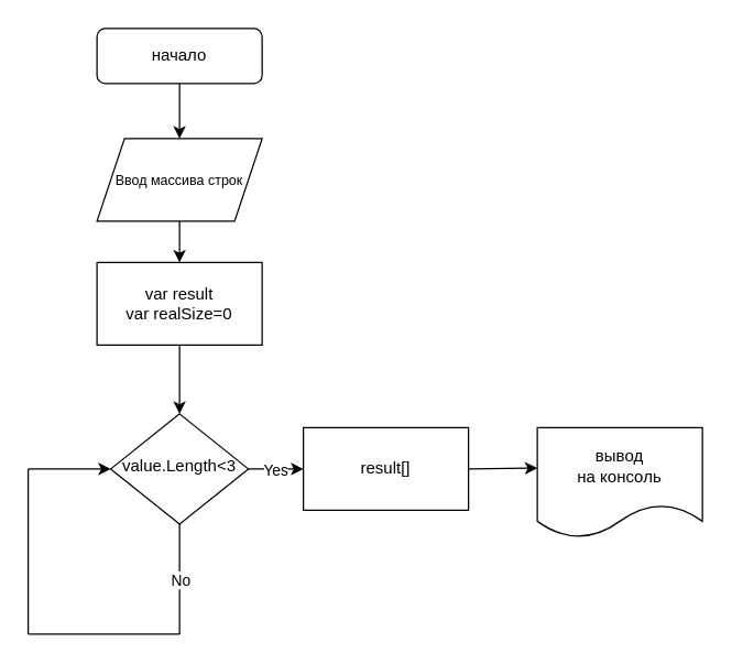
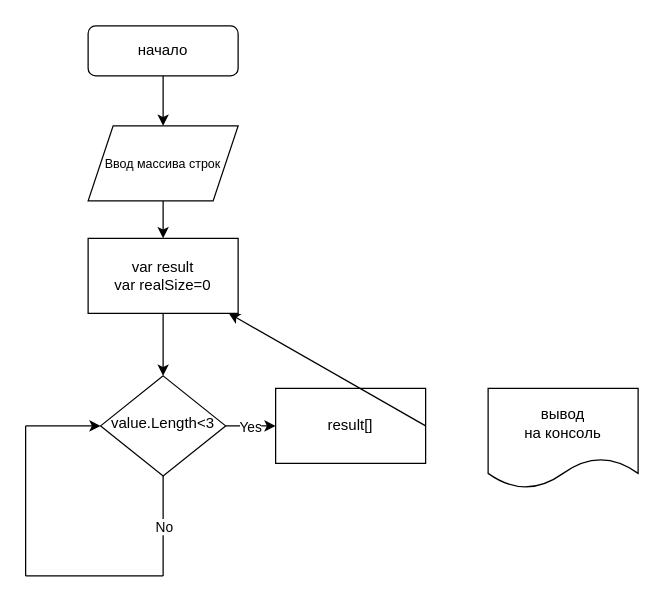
  <mxCell id="0" />
  <mxCell id="1" parent="0" />
  <mxCell id="2" value="начало" style="rounded=1;whiteSpace=wrap;html=1;fontSize=12;glass=0;strokeWidth=1;shadow=0;" parent="1" vertex="1"><mxGeometry x="70" width="120" height="40" as="geometry" y="20" /></mxCell>
  <mxCell id="3" value="value.Length&amp;lt;3" style="rhombus;whiteSpace=wrap;html=1;shadow=0;fontFamily=Helvetica;fontSize=12;align=center;strokeWidth=1;spacing=6;spacingTop=-4;" parent="1" vertex="1"><mxGeometry x="80" y="300" width="100" height="80" as="geometry" /></mxCell>
  <mxCell id="4" value="&lt;font style=&quot;font-size: 10px;&quot;&gt;Ввод массива строк&lt;/font&gt;" style="shape=parallelogram;perimeter=parallelogramPerimeter;whiteSpace=wrap;html=1;fixedSize=1;" parent="1" vertex="1"><mxGeometry x="70" y="100" width="120" height="60" as="geometry" /></mxCell>
  <mxCell id="5" value="вывод&lt;br&gt;на консоль" style="shape=document;whiteSpace=wrap;html=1;boundedLbl=1;" parent="1" vertex="1"><mxGeometry x="390" y="310" width="120" height="80" as="geometry" /></mxCell>
  <mxCell id="6" value="result[]" style="rounded=0;whiteSpace=wrap;html=1;" parent="1" vertex="1"><mxGeometry x="220" y="310" width="120" height="60" as="geometry" /></mxCell>
  <mxCell id="7" value="" style="endArrow=classic;html=1;rounded=0;exitX=1;exitY=0.5;exitDx=0;exitDy=0;entryX=0;entryY=0.5;entryDx=0;entryDy=0;" parent="1" source="3" target="6" edge="1"><mxGeometry width="50" height="50" relative="1" as="geometry"><mxPoint x="290" y="470" as="sourcePoint" /><mxPoint x="340" y="420" as="targetPoint" /></mxGeometry></mxCell>
  <mxCell id="8" value="Yes" style="edgeLabel;html=1;align=center;verticalAlign=middle;resizable=0;points=[];" parent="7" vertex="1" connectable="0"><mxGeometry x="-0.04" y="-2" relative="1" as="geometry"><mxPoint y="-2" as="offset" /></mxGeometry></mxCell>
  <mxCell id="9" value="" style="endArrow=classic;html=1;rounded=0;exitX=0.5;exitY=1;exitDx=0;exitDy=0;" parent="1" source="2" target="4" edge="1"><mxGeometry width="50" height="50" relative="1" as="geometry"><mxPoint x="290" y="470" as="sourcePoint" /><mxPoint x="340" y="420" as="targetPoint" /></mxGeometry></mxCell>
  <mxCell id="10" value="" style="endArrow=classic;html=1;rounded=0;entryX=0.5;entryY=0;entryDx=0;entryDy=0;" parent="1" target="3" edge="1"><mxGeometry width="50" height="50" relative="1" as="geometry"><mxPoint x="130" y="250" as="sourcePoint" /><mxPoint x="340" y="420" as="targetPoint" /></mxGeometry></mxCell>
- <mxCell id="11" value="" style="endArrow=classic;html=1;rounded=0;exitX=1;exitY=0.5;exitDx=0;exitDy=0;entryX=0;entryY=0.367;entryDx=0;entryDy=0;entryPerimeter=0;" parent="1" source="6" target="5" edge="1"><mxGeometry width="50" height="50" relative="1" as="geometry"><mxPoint x="290" y="470" as="sourcePoint" /><mxPoint x="340" y="420" as="targetPoint" /></mxGeometry></mxCell>
+ <mxCell id="11" value="" style="endArrow=classic;html=1;rounded=0;exitX=1;exitY=0.5;exitDx=0;exitDy=0;" parent="1" source="6" target="15" edge="1"><mxGeometry width="50" height="50" relative="1" as="geometry"><mxPoint x="290" y="470" as="sourcePoint" /><mxPoint x="340" y="420" as="targetPoint" /></mxGeometry></mxCell>
  <mxCell id="12" value="" style="endArrow=none;html=1;rounded=0;" parent="1" edge="1"><mxGeometry width="50" height="50" relative="1" as="geometry"><mxPoint y="460" as="sourcePoint" x="20" /><mxPoint x="130" y="460" as="targetPoint" /></mxGeometry></mxCell>
  <mxCell id="13" value="" style="endArrow=none;html=1;rounded=0;" parent="1" edge="1"><mxGeometry width="50" height="50" relative="1" as="geometry"><mxPoint y="460" as="sourcePoint" x="20" /><mxPoint y="340" as="targetPoint" x="20" /><Array as="points" /></mxGeometry></mxCell>
  <mxCell id="14" value="" style="endArrow=classic;html=1;rounded=0;entryX=0;entryY=0.5;entryDx=0;entryDy=0;" parent="1" target="3" edge="1"><mxGeometry width="50" height="50" relative="1" as="geometry"><mxPoint y="340" as="sourcePoint" x="20" /><mxPoint x="340" y="420" as="targetPoint" /></mxGeometry></mxCell>
  <mxCell id="15" value="var result&lt;br&gt;var realSize=0" style="rounded=0;whiteSpace=wrap;html=1;" parent="1" vertex="1"><mxGeometry x="70" y="190" width="120" height="60" as="geometry" /></mxCell>
  <mxCell id="16" value="" style="endArrow=classic;html=1;rounded=0;exitX=0.5;exitY=1;exitDx=0;exitDy=0;" parent="1" source="4" target="15" edge="1"><mxGeometry width="50" height="50" relative="1" as="geometry"><mxPoint x="290" y="270" as="sourcePoint" /><mxPoint x="340" y="220" as="targetPoint" /></mxGeometry></mxCell>
  <mxCell id="17" value="" style="endArrow=none;html=1;rounded=0;entryX=0.5;entryY=1;entryDx=0;entryDy=0;" parent="1" target="3" edge="1"><mxGeometry width="50" height="50" relative="1" as="geometry"><mxPoint x="130" y="460" as="sourcePoint" /><mxPoint x="130" y="390" as="targetPoint" /></mxGeometry></mxCell>
  <mxCell id="18" value="No" style="edgeLabel;html=1;align=center;verticalAlign=middle;resizable=0;points=[];" parent="17" vertex="1" connectable="0"><mxGeometry x="-0.115" y="-3" relative="1" as="geometry"><mxPoint x="-3" y="-5" as="offset" /></mxGeometry></mxCell>
